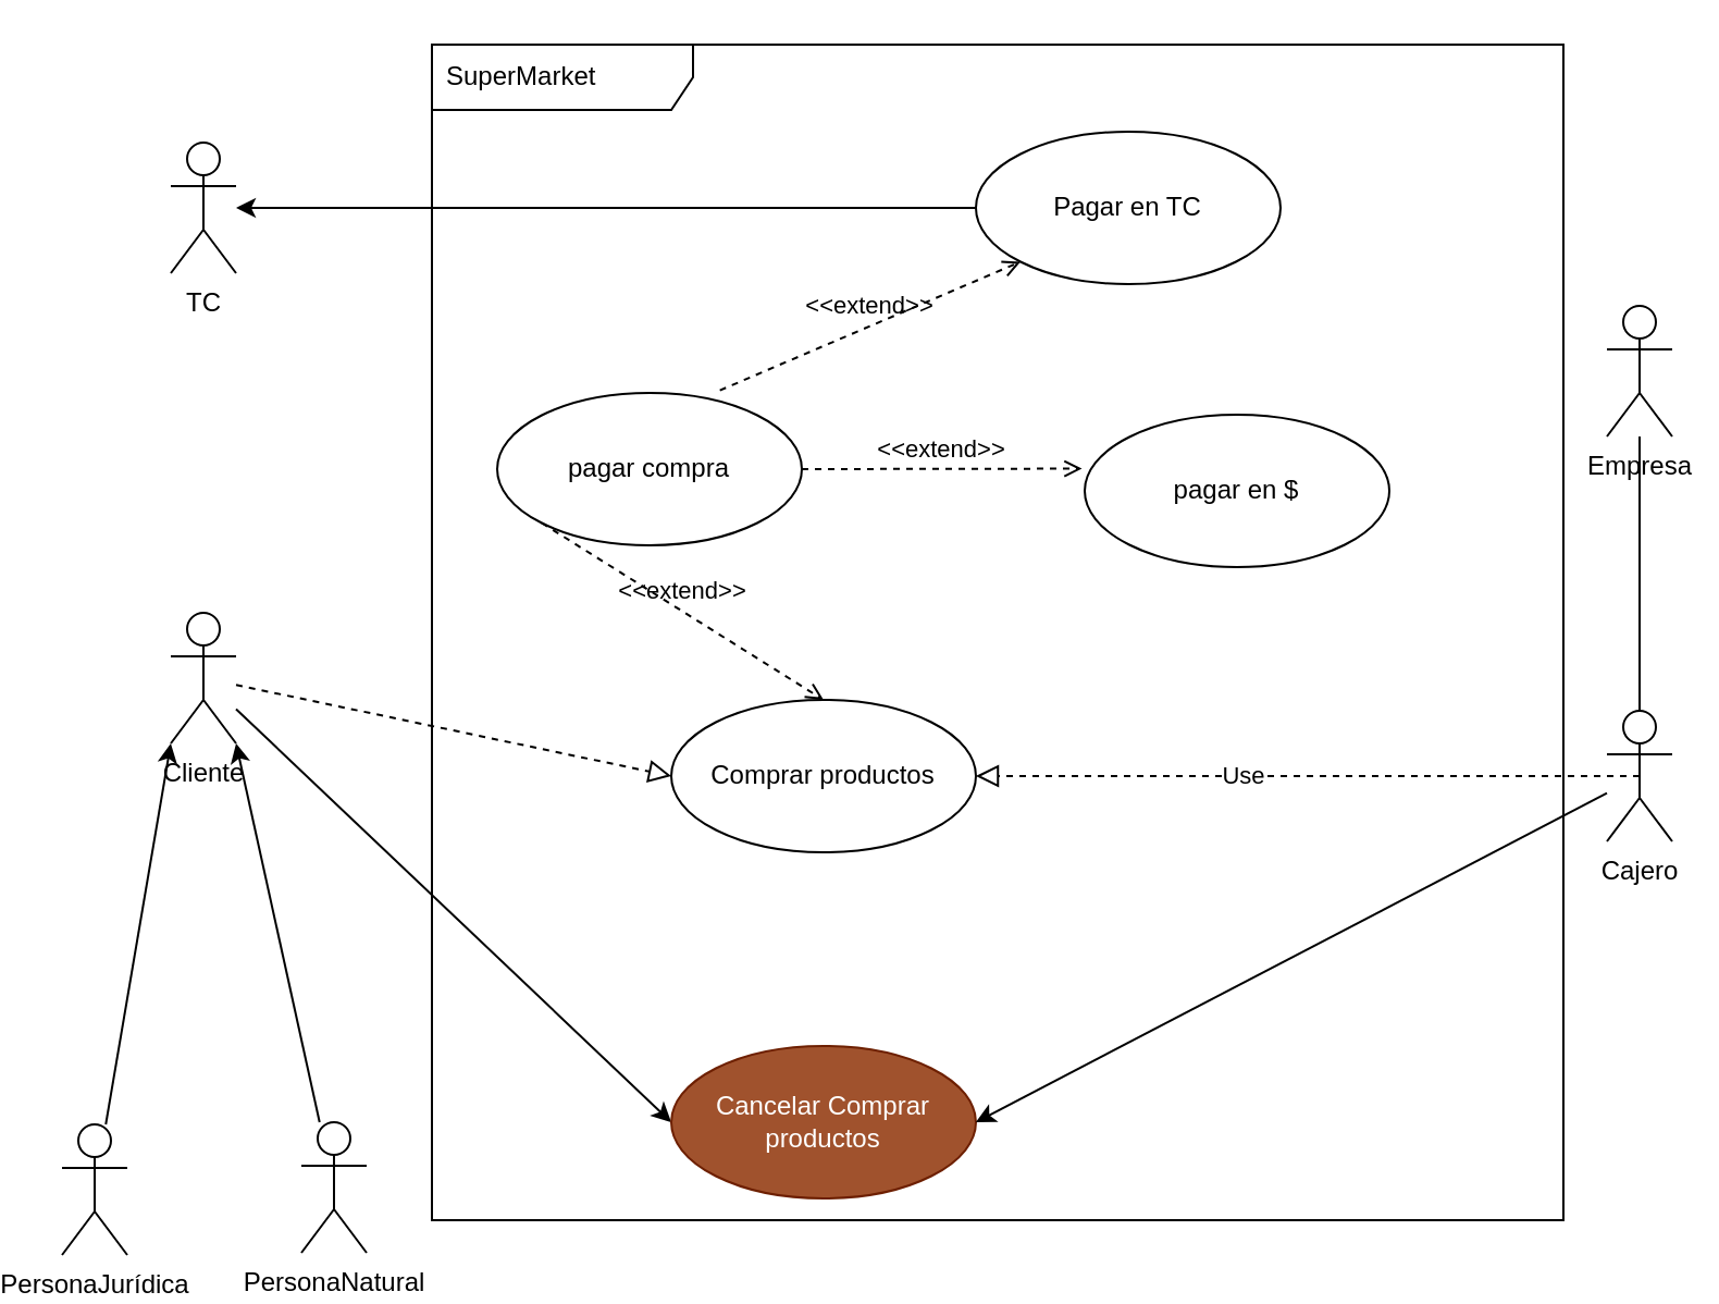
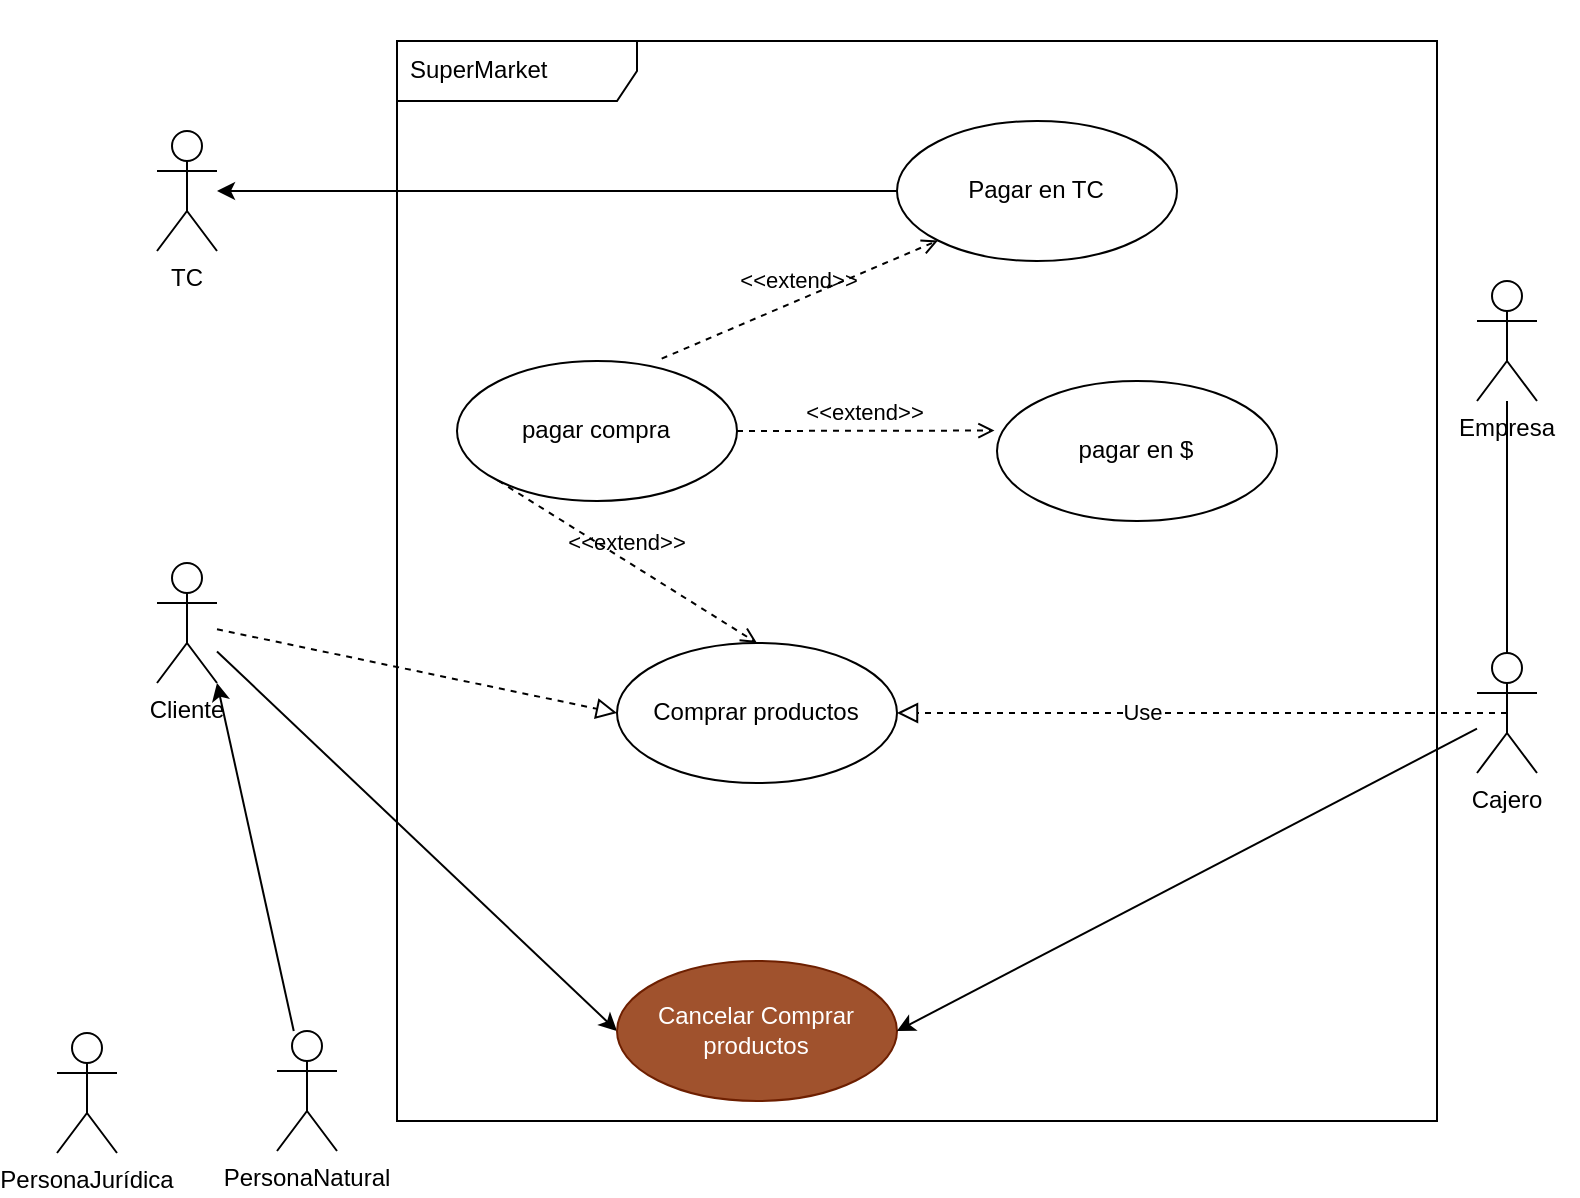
  <mxCell id="0" />
  <mxCell id="1" parent="0" />
  <mxCell id="2" style="edgeStyle=none;html=1;entryX=0;entryY=0.5;entryDx=0;entryDy=0;" edge="1" parent="1" source="3" target="10"><mxGeometry relative="1" as="geometry" /></mxCell>
  <mxCell id="3" value="Cliente" style="shape=umlActor;verticalLabelPosition=bottom;verticalAlign=top;html=1;" vertex="1" parent="1"><mxGeometry x="70" y="281" width="30" height="60" as="geometry" /></mxCell>
- <mxCell id="4" style="edgeStyle=none;html=1;entryX=0;entryY=1;entryDx=0;entryDy=0;entryPerimeter=0;" edge="1" parent="1" source="5" target="3"><mxGeometry relative="1" as="geometry" /></mxCell>
  <mxCell id="5" value="PersonaJurídica" style="shape=umlActor;verticalLabelPosition=bottom;verticalAlign=top;html=1;" vertex="1" parent="1"><mxGeometry x="20" y="516" width="30" height="60" as="geometry" /></mxCell>
  <mxCell id="6" style="edgeStyle=none;html=1;entryX=1;entryY=1;entryDx=0;entryDy=0;entryPerimeter=0;" edge="1" parent="1" source="7" target="3"><mxGeometry relative="1" as="geometry" /></mxCell>
  <mxCell id="7" value="PersonaNatural" style="shape=umlActor;verticalLabelPosition=bottom;verticalAlign=top;html=1;" vertex="1" parent="1"><mxGeometry x="130" y="515" width="30" height="60" as="geometry" /></mxCell>
  <mxCell id="8" value="Comprar productos" style="ellipse;whiteSpace=wrap;html=1;" vertex="1" parent="1"><mxGeometry x="300" y="321" width="140" height="70" as="geometry" /></mxCell>
  <mxCell id="9" value="" style="endArrow=block;startArrow=none;endFill=0;startFill=0;endSize=8;html=1;verticalAlign=bottom;dashed=1;labelBackgroundColor=none;entryX=0;entryY=0.5;entryDx=0;entryDy=0;" edge="1" parent="1" source="3" target="8"><mxGeometry width="160" relative="1" as="geometry"><mxPoint x="160" y="430" as="sourcePoint" /><mxPoint x="320" y="430" as="targetPoint" /></mxGeometry></mxCell>
  <mxCell id="10" value="Cancelar Comprar productos" style="ellipse;whiteSpace=wrap;html=1;fillColor=#a0522d;fontColor=#ffffff;strokeColor=#6D1F00;" vertex="1" parent="1"><mxGeometry x="300" y="480" width="140" height="70" as="geometry" /></mxCell>
  <mxCell id="11" value="pagar en $" style="ellipse;whiteSpace=wrap;html=1;" vertex="1" parent="1"><mxGeometry x="490" y="190" width="140" height="70" as="geometry" /></mxCell>
  <mxCell id="12" value="pagar compra" style="ellipse;whiteSpace=wrap;html=1;" vertex="1" parent="1"><mxGeometry x="220" y="180" width="140" height="70" as="geometry" /></mxCell>
  <mxCell id="13" style="edgeStyle=none;html=1;" edge="1" parent="1" source="14" target="15"><mxGeometry relative="1" as="geometry" /></mxCell>
  <mxCell id="14" value="Pagar en TC" style="ellipse;whiteSpace=wrap;html=1;" vertex="1" parent="1"><mxGeometry x="440" y="60" width="140" height="70" as="geometry" /></mxCell>
  <mxCell id="15" value="TC" style="shape=umlActor;verticalLabelPosition=bottom;verticalAlign=top;html=1;" vertex="1" parent="1"><mxGeometry x="70" y="65" width="30" height="60" as="geometry" /></mxCell>
  <mxCell id="16" value="&amp;lt;&amp;lt;extend&amp;gt;&amp;gt;" style="html=1;verticalAlign=bottom;labelBackgroundColor=none;endArrow=open;endFill=0;dashed=1;entryX=0;entryY=1;entryDx=0;entryDy=0;exitX=0.731;exitY=-0.017;exitDx=0;exitDy=0;exitPerimeter=0;" edge="1" parent="1" source="12" target="14"><mxGeometry width="160" relative="1" as="geometry"><mxPoint x="251" y="190" as="sourcePoint" /><mxPoint x="391" y="260" as="targetPoint" /></mxGeometry></mxCell>
  <mxCell id="17" value="&amp;lt;&amp;lt;extend&amp;gt;&amp;gt;" style="html=1;verticalAlign=bottom;labelBackgroundColor=none;endArrow=open;endFill=0;dashed=1;entryX=-0.009;entryY=0.354;entryDx=0;entryDy=0;entryPerimeter=0;exitX=1;exitY=0.5;exitDx=0;exitDy=0;" edge="1" parent="1" source="12" target="11"><mxGeometry width="160" relative="1" as="geometry"><mxPoint x="321" y="225" as="sourcePoint" /><mxPoint x="391" y="260" as="targetPoint" /></mxGeometry></mxCell>
  <mxCell id="18" value="&amp;lt;&amp;lt;extend&amp;gt;&amp;gt;" style="html=1;verticalAlign=bottom;labelBackgroundColor=none;endArrow=open;endFill=0;dashed=1;exitX=0;exitY=1;exitDx=0;exitDy=0;entryX=0.5;entryY=0;entryDx=0;entryDy=0;" edge="1" parent="1" source="12" target="8"><mxGeometry width="160" relative="1" as="geometry"><mxPoint x="140" y="260" as="sourcePoint" /><mxPoint x="300" y="260" as="targetPoint" /></mxGeometry></mxCell>
  <mxCell id="19" value="Empresa" style="shape=umlActor;verticalLabelPosition=bottom;verticalAlign=top;html=1;" vertex="1" parent="1"><mxGeometry x="730" y="140" width="30" height="60" as="geometry" /></mxCell>
  <mxCell id="20" style="edgeStyle=none;html=1;entryX=1;entryY=0.5;entryDx=0;entryDy=0;" edge="1" parent="1" source="21" target="10"><mxGeometry relative="1" as="geometry" /></mxCell>
  <mxCell id="21" value="Cajero" style="shape=umlActor;verticalLabelPosition=bottom;verticalAlign=top;html=1;" vertex="1" parent="1"><mxGeometry x="730" y="326" width="30" height="60" as="geometry" /></mxCell>
  <mxCell id="22" value="" style="endArrow=block;startArrow=none;endFill=0;startFill=0;endSize=8;html=1;verticalAlign=bottom;dashed=1;labelBackgroundColor=none;entryX=1;entryY=0.5;entryDx=0;entryDy=0;exitX=0.5;exitY=0.5;exitDx=0;exitDy=0;exitPerimeter=0;" edge="1" parent="1" source="21" target="8"><mxGeometry width="160" relative="1" as="geometry"><mxPoint x="470" y="470" as="sourcePoint" /><mxPoint x="490" y="430" as="targetPoint" /></mxGeometry></mxCell>
  <mxCell id="23" value="Use" style="edgeLabel;html=1;align=center;verticalAlign=middle;resizable=0;points=[];" vertex="1" connectable="0" parent="22"><mxGeometry x="0.202" y="-1" relative="1" as="geometry"><mxPoint as="offset" /></mxGeometry></mxCell>
  <mxCell id="24" value="" style="endArrow=none;html=1;exitX=0.5;exitY=0;exitDx=0;exitDy=0;exitPerimeter=0;" edge="1" parent="1" source="21" target="19"><mxGeometry width="50" height="50" relative="1" as="geometry"><mxPoint x="390" y="460" as="sourcePoint" /><mxPoint x="440" y="410" as="targetPoint" /></mxGeometry></mxCell>
  <mxCell id="25" value="SuperMarket" style="shape=umlFrame;whiteSpace=wrap;html=1;width=120;height=30;boundedLbl=1;verticalAlign=middle;align=left;spacingLeft=5;" vertex="1" parent="1"><mxGeometry x="190" y="20" width="520" height="540" as="geometry" /></mxCell>
